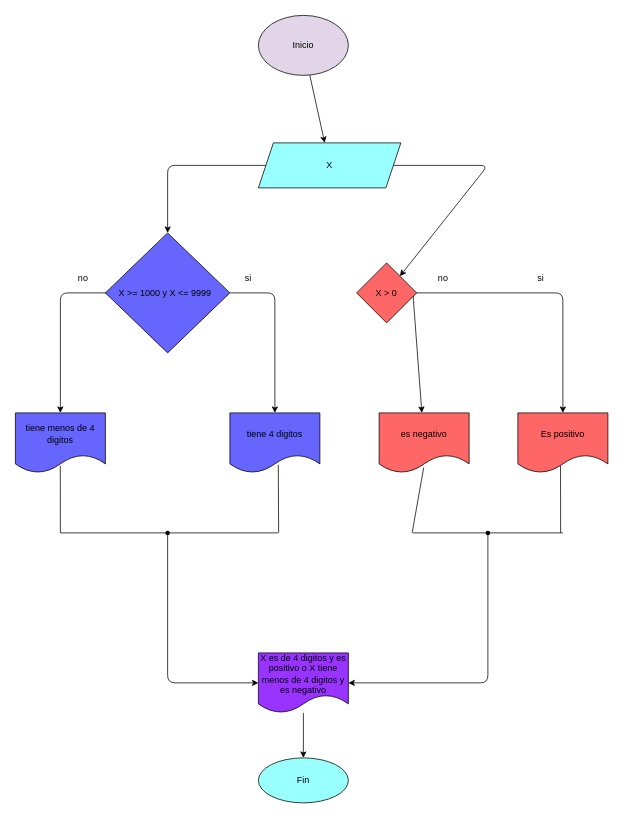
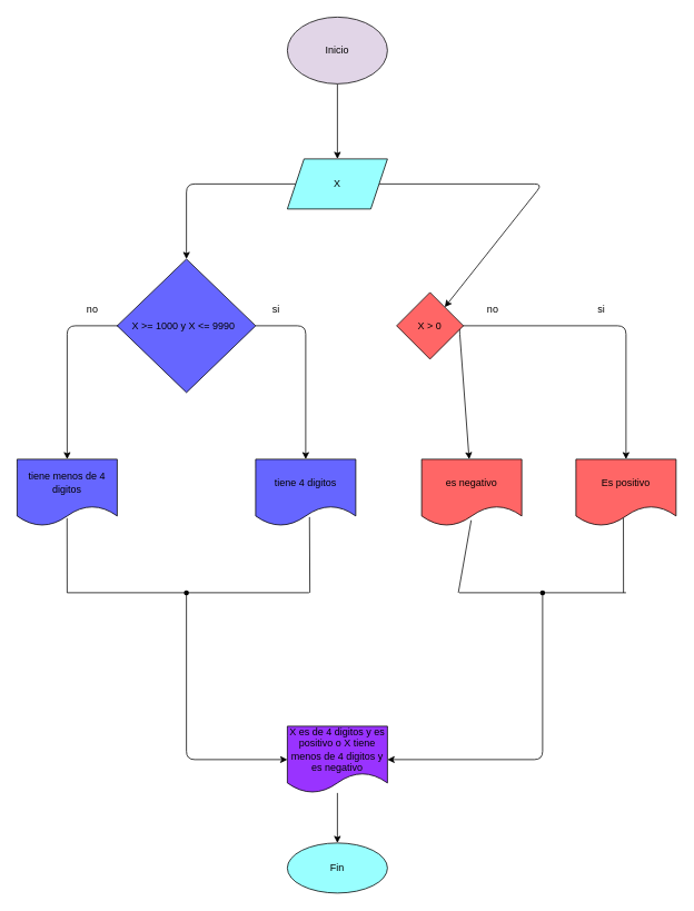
  <mxCell id="0" />
  <mxCell id="1" parent="0" />
  <mxCell id="2" value="" style="edgeStyle=none;html=1;" parent="1" source="3" target="6" edge="1"><mxGeometry relative="1" as="geometry" /></mxCell>
  <mxCell id="3" value="Inicio" style="ellipse;whiteSpace=wrap;html=1;fillColor=#e1d5e7;" parent="1" vertex="1"><mxGeometry x="344" y="20" width="120" height="80" as="geometry" /></mxCell>
  <mxCell id="4" value="" style="edgeStyle=none;html=1;" parent="1" source="6" target="10" edge="1"><mxGeometry relative="1" as="geometry"><Array as="points"><mxPoint x="223" y="220" /></Array></mxGeometry></mxCell>
  <mxCell id="5" value="" style="edgeStyle=none;html=1;" parent="1" source="6" target="22" edge="1"><mxGeometry relative="1" as="geometry"><Array as="points"><mxPoint x="650" y="220" /></Array></mxGeometry></mxCell>
- <mxCell id="6" value="X" style="shape=parallelogram;perimeter=parallelogramPerimeter;whiteSpace=wrap;html=1;fixedSize=1;fillColor=#99FFFF;" parent="1" vertex="1"><mxGeometry x="344" y="190" width="190" height="60" as="geometry" /></mxCell>
+ <mxCell id="6" value="X" style="shape=parallelogram;perimeter=parallelogramPerimeter;whiteSpace=wrap;html=1;fixedSize=1;fillColor=#99FFFF;" parent="1" vertex="1"><mxGeometry x="344" y="190" width="120" height="60" as="geometry" /></mxCell>
  <mxCell id="7" value="" style="edgeStyle=none;html=1;" parent="1" source="10" target="11" edge="1"><mxGeometry relative="1" as="geometry"><Array as="points"><mxPoint x="366" y="390" /></Array></mxGeometry></mxCell>
  <mxCell id="8" value="" style="edgeStyle=none;html=1;" parent="1" source="10" target="12" edge="1"><mxGeometry relative="1" as="geometry"><Array as="points"><mxPoint x="170" y="390" /><mxPoint x="80" y="390" /></Array></mxGeometry></mxCell>
  <mxCell id="9" value="" style="edgeStyle=none;html=1;entryX=0;entryY=0.5;entryDx=0;entryDy=0;" parent="1" target="18" edge="1"><mxGeometry relative="1" as="geometry"><mxPoint x="223" y="710" as="sourcePoint" /><Array as="points"><mxPoint x="223" y="910" /></Array></mxGeometry></mxCell>
- <mxCell id="10" value="X &amp;gt;= 1000 y X &amp;lt;= 9999&amp;nbsp;&amp;nbsp;" style="rhombus;whiteSpace=wrap;html=1;fillColor=#6666FF;" parent="1" vertex="1"><mxGeometry x="140" y="310" width="166" height="160" as="geometry" /></mxCell>
+ <mxCell id="10" value="X &amp;gt;= 1000 y X &amp;lt;= 9990&amp;nbsp;&amp;nbsp;" style="rhombus;whiteSpace=wrap;html=1;fillColor=#6666FF;" parent="1" vertex="1"><mxGeometry x="140" y="310" width="166" height="160" as="geometry" /></mxCell>
  <mxCell id="11" value="tiene 4 digitos" style="shape=document;whiteSpace=wrap;html=1;boundedLbl=1;fillColor=#6666FF;" parent="1" vertex="1"><mxGeometry x="306" y="550" width="120" height="80" as="geometry" /></mxCell>
  <mxCell id="12" value="tiene menos de 4 digitos" style="shape=document;whiteSpace=wrap;html=1;boundedLbl=1;fillColor=#6666FF;" parent="1" vertex="1"><mxGeometry x="20" y="550" width="120" height="80" as="geometry" /></mxCell>
  <mxCell id="13" value="" style="endArrow=none;html=1;exitX=0.499;exitY=0.882;exitDx=0;exitDy=0;exitPerimeter=0;" parent="1" source="12" edge="1"><mxGeometry width="50" height="50" relative="1" as="geometry"><mxPoint x="380" y="750" as="sourcePoint" /><mxPoint x="80" y="710" as="targetPoint" /></mxGeometry></mxCell>
  <mxCell id="14" value="" style="endArrow=none;html=1;startArrow=none;" parent="1" source="30" edge="1"><mxGeometry width="50" height="50" relative="1" as="geometry"><mxPoint x="80" y="710" as="sourcePoint" /><mxPoint x="370" y="710" as="targetPoint" /></mxGeometry></mxCell>
  <mxCell id="15" value="" style="endArrow=none;html=1;entryX=0.538;entryY=0.866;entryDx=0;entryDy=0;entryPerimeter=0;" parent="1" target="11" edge="1"><mxGeometry width="50" height="50" relative="1" as="geometry"><mxPoint x="371" y="710" as="sourcePoint" /><mxPoint x="430" y="700" as="targetPoint" /></mxGeometry></mxCell>
  <mxCell id="16" value="" style="edgeStyle=none;html=1;" parent="1" target="17" edge="1"><mxGeometry relative="1" as="geometry"><mxPoint x="404" y="950" as="sourcePoint" /></mxGeometry></mxCell>
  <mxCell id="17" value="Fin" style="ellipse;whiteSpace=wrap;html=1;fillColor=#99FFFF;" parent="1" vertex="1"><mxGeometry x="344" y="1010" width="120" height="60" as="geometry" /></mxCell>
  <mxCell id="18" value="X es de 4 digitos y es positivo o X tiene menos de 4 digitos y es negativo" style="shape=document;whiteSpace=wrap;html=1;boundedLbl=1;fillColor=#9933FF;" parent="1" vertex="1"><mxGeometry x="344" y="870" width="120" height="80" as="geometry" /></mxCell>
  <mxCell id="19" value="" style="edgeStyle=none;html=1;" parent="1" source="22" target="23" edge="1"><mxGeometry relative="1" as="geometry"><Array as="points"><mxPoint x="550" y="390" /></Array></mxGeometry></mxCell>
  <mxCell id="20" value="" style="edgeStyle=none;html=1;" parent="1" source="22" target="24" edge="1"><mxGeometry relative="1" as="geometry"><Array as="points"><mxPoint x="750" y="390" /></Array></mxGeometry></mxCell>
  <mxCell id="21" value="" style="edgeStyle=none;html=1;entryX=1;entryY=0.5;entryDx=0;entryDy=0;" parent="1" source="32" target="18" edge="1"><mxGeometry relative="1" as="geometry"><mxPoint x="620" y="880" as="sourcePoint" /><mxPoint x="680" y="800" as="targetPoint" /><Array as="points"><mxPoint x="650" y="910" /></Array></mxGeometry></mxCell>
  <mxCell id="22" value="X &amp;gt; 0" style="rhombus;whiteSpace=wrap;html=1;fillColor=#FF6666;" parent="1" vertex="1"><mxGeometry x="475" y="350" width="80" height="80" as="geometry" /></mxCell>
  <mxCell id="23" value="es negativo" style="shape=document;whiteSpace=wrap;html=1;boundedLbl=1;fillColor=#FF6666;" parent="1" vertex="1"><mxGeometry x="505" y="550" width="120" height="80" as="geometry" /></mxCell>
  <mxCell id="24" value="Es positivo" style="shape=document;whiteSpace=wrap;html=1;boundedLbl=1;fillColor=#FF6666;" parent="1" vertex="1"><mxGeometry x="690" y="550" width="120" height="80" as="geometry" /></mxCell>
  <mxCell id="25" value="si" style="text;html=1;align=center;verticalAlign=middle;resizable=0;points=[];autosize=1;strokeColor=none;fillColor=none;" parent="1" vertex="1"><mxGeometry x="710" y="360" width="20" height="20" as="geometry" /></mxCell>
  <mxCell id="26" value="no" style="text;html=1;align=center;verticalAlign=middle;resizable=0;points=[];autosize=1;strokeColor=none;fillColor=none;" parent="1" vertex="1"><mxGeometry x="575" y="360" width="30" height="20" as="geometry" /></mxCell>
  <mxCell id="27" value="si" style="text;html=1;align=center;verticalAlign=middle;resizable=0;points=[];autosize=1;strokeColor=none;fillColor=none;" parent="1" vertex="1"><mxGeometry x="320" y="360" width="20" height="20" as="geometry" /></mxCell>
  <mxCell id="28" value="no" style="text;html=1;align=center;verticalAlign=middle;resizable=0;points=[];autosize=1;strokeColor=none;fillColor=none;" parent="1" vertex="1"><mxGeometry x="95" y="360" width="30" height="20" as="geometry" /></mxCell>
  <mxCell id="29" value="" style="endArrow=none;html=1;" parent="1" edge="1"><mxGeometry width="50" height="50" relative="1" as="geometry"><mxPoint x="750" y="710" as="sourcePoint" /><mxPoint x="550" y="710" as="targetPoint" /></mxGeometry></mxCell>
  <mxCell id="30" value="" style="shape=waypoint;sketch=0;size=6;pointerEvents=1;points=[];fillColor=#99FFFF;resizable=0;rotatable=0;perimeter=centerPerimeter;snapToPoint=1;" parent="1" vertex="1"><mxGeometry x="203" y="690" width="40" height="40" as="geometry" /></mxCell>
  <mxCell id="31" value="" style="endArrow=none;html=1;" parent="1" target="30" edge="1"><mxGeometry width="50" height="50" relative="1" as="geometry"><mxPoint x="80" y="710" as="sourcePoint" /><mxPoint x="370" y="710" as="targetPoint" /></mxGeometry></mxCell>
  <mxCell id="32" value="" style="shape=waypoint;sketch=0;size=6;pointerEvents=1;points=[];fillColor=#99FFFF;resizable=0;rotatable=0;perimeter=centerPerimeter;snapToPoint=1;" parent="1" vertex="1"><mxGeometry x="630" y="690" width="40" height="40" as="geometry" /></mxCell>
  <mxCell id="33" value="" style="endArrow=none;html=1;entryX=0.495;entryY=0.914;entryDx=0;entryDy=0;entryPerimeter=0;" parent="1" target="23" edge="1"><mxGeometry width="50" height="50" relative="1" as="geometry"><mxPoint x="549" y="710" as="sourcePoint" /><mxPoint x="460" y="680" as="targetPoint" /></mxGeometry></mxCell>
  <mxCell id="34" value="" style="endArrow=none;html=1;entryX=0.474;entryY=0.882;entryDx=0;entryDy=0;entryPerimeter=0;" parent="1" target="24" edge="1"><mxGeometry width="50" height="50" relative="1" as="geometry"><mxPoint x="747" y="710" as="sourcePoint" /><mxPoint x="460" y="680" as="targetPoint" /></mxGeometry></mxCell>
